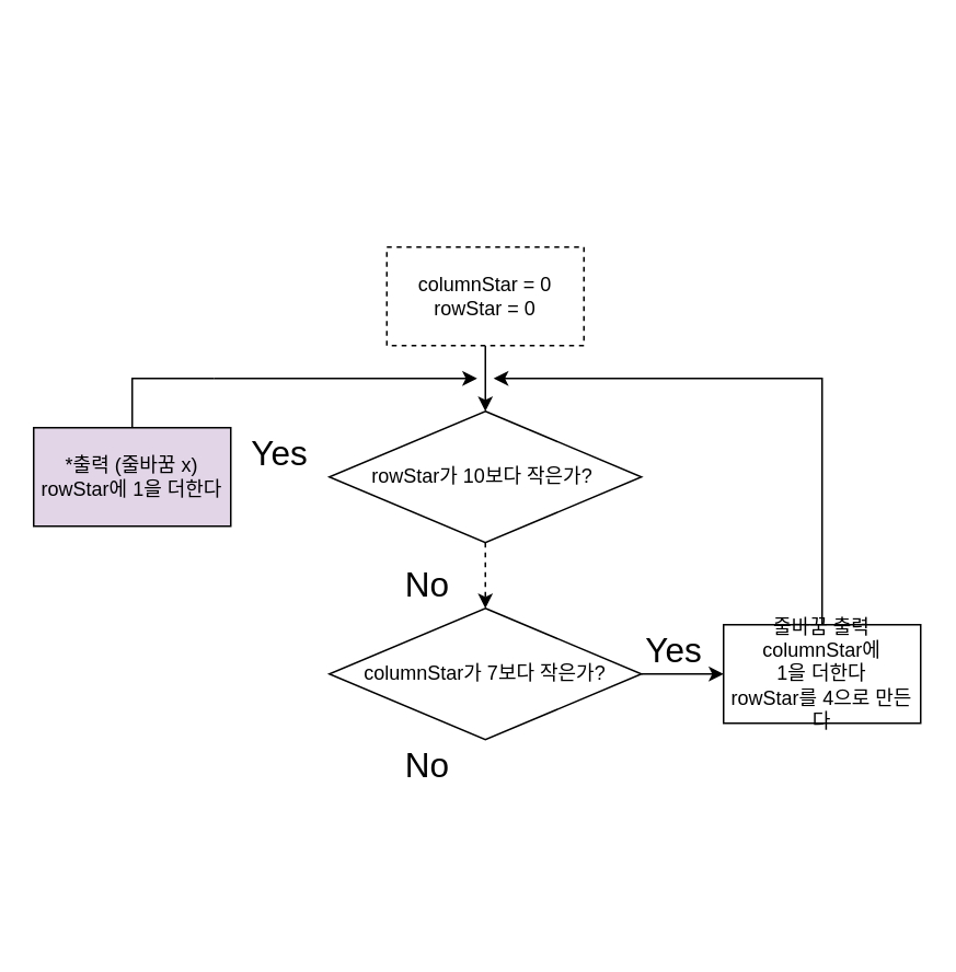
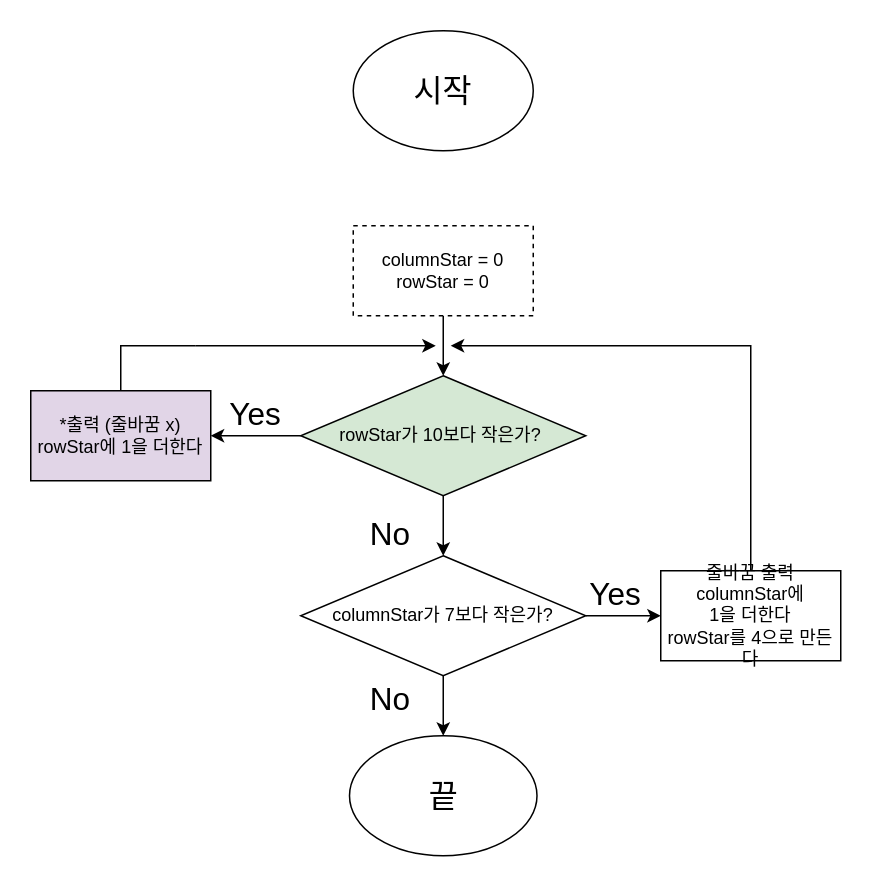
  <mxCell id="0" />
  <mxCell id="1" parent="0" />
+ <mxCell id="2" value="&lt;span style=&quot;font-size: 21px;&quot;&gt;시작&lt;/span&gt;" style="ellipse;whiteSpace=wrap;html=1;" vertex="1" parent="1"><mxGeometry x="235" y="20" width="120" height="80" as="geometry" /></mxCell>
  <mxCell id="3" value="" style="edgeStyle=orthogonalEdgeStyle;rounded=0;orthogonalLoop=1;jettySize=auto;html=1;fontSize=21;" edge="1" parent="1" source="5" target="12"><mxGeometry relative="1" as="geometry" /></mxCell>
+ <mxCell id="4" value="" style="edgeStyle=orthogonalEdgeStyle;rounded=0;orthogonalLoop=1;jettySize=auto;html=1;fontSize=21;" edge="1" parent="1" source="5" target="19"><mxGeometry relative="1" as="geometry" /></mxCell>
  <mxCell id="5" value="columnStar가 7보다 작은가?" style="rhombus;whiteSpace=wrap;html=1;fontSize=12;" vertex="1" parent="1"><mxGeometry x="200" y="370" width="190" height="80" as="geometry" /></mxCell>
  <mxCell id="6" value="" style="edgeStyle=orthogonalEdgeStyle;rounded=0;orthogonalLoop=1;jettySize=auto;html=1;fontSize=21;" edge="1" parent="1" source="7" target="11"><mxGeometry relative="1" as="geometry" /></mxCell>
  <mxCell id="7" value="columnStar = 0&lt;br&gt;rowStar = 0" style="rounded=0;whiteSpace=wrap;html=1;fontSize=12;dashed=1;" vertex="1" parent="1"><mxGeometry x="235" y="150" width="120" height="60" as="geometry" /></mxCell>
  <mxCell id="8" value="*출력 (줄바꿈 x)&lt;br&gt;rowStar에 1을 더한다" style="rounded=0;whiteSpace=wrap;html=1;fontSize=12;fillColor=#e1d5e7;" vertex="1" parent="1"><mxGeometry x="20" y="260" width="120" height="60" as="geometry" /></mxCell>
- <mxCell id="10" value="" style="edgeStyle=orthogonalEdgeStyle;rounded=0;orthogonalLoop=1;jettySize=auto;html=1;fontSize=21;dashed=1;" edge="1" parent="1" source="11" target="5"><mxGeometry relative="1" as="geometry" /></mxCell>
- <mxCell id="11" value="rowStar가 10보다 작은가?&amp;nbsp;" style="rhombus;whiteSpace=wrap;html=1;fontSize=12;" vertex="1" parent="1"><mxGeometry x="200" y="250" width="190" height="80" as="geometry" /></mxCell>
+ <mxCell id="9" value="" style="edgeStyle=orthogonalEdgeStyle;rounded=0;orthogonalLoop=1;jettySize=auto;html=1;fontSize=21;" edge="1" parent="1" source="11" target="8"><mxGeometry relative="1" as="geometry" /></mxCell>
+ <mxCell id="10" value="" style="edgeStyle=orthogonalEdgeStyle;rounded=0;orthogonalLoop=1;jettySize=auto;html=1;fontSize=21;" edge="1" parent="1" source="11" target="5"><mxGeometry relative="1" as="geometry" /></mxCell>
+ <mxCell id="11" value="rowStar가 10보다 작은가?&amp;nbsp;" style="rhombus;whiteSpace=wrap;html=1;fontSize=12;fillColor=#d5e8d4;" vertex="1" parent="1"><mxGeometry x="200" y="250" width="190" height="80" as="geometry" /></mxCell>
  <mxCell id="12" value="줄바꿈 출력&lt;br&gt;columnStar에 &lt;br&gt;1을 더한다&lt;br&gt;rowStar를 4으로 만든다" style="rounded=0;whiteSpace=wrap;html=1;fontSize=12;" vertex="1" parent="1"><mxGeometry x="440" y="380" width="120" height="60" as="geometry" /></mxCell>
  <mxCell id="13" value="Yes" style="text;strokeColor=none;align=center;fillColor=none;html=1;verticalAlign=middle;whiteSpace=wrap;rounded=0;fontSize=21;" vertex="1" parent="1"><mxGeometry x="140" y="260" width="60" height="30" as="geometry" /></mxCell>
  <mxCell id="14" value="" style="endArrow=none;html=1;rounded=0;fontSize=21;" edge="1" parent="1"><mxGeometry width="50" height="50" relative="1" as="geometry"><mxPoint x="80" y="260" as="sourcePoint" /><mxPoint x="130" y="230" as="targetPoint" /><Array as="points"><mxPoint x="80" y="230" /><mxPoint x="100" y="230" /></Array></mxGeometry></mxCell>
  <mxCell id="15" value="" style="endArrow=classic;html=1;rounded=0;fontSize=21;" edge="1" parent="1"><mxGeometry width="50" height="50" relative="1" as="geometry"><mxPoint x="130" y="230" as="sourcePoint" /><mxPoint x="290" y="230" as="targetPoint" /></mxGeometry></mxCell>
  <mxCell id="16" value="No" style="text;strokeColor=none;align=center;fillColor=none;html=1;verticalAlign=middle;whiteSpace=wrap;rounded=0;fontSize=21;" vertex="1" parent="1"><mxGeometry x="230" y="340" width="60" height="30" as="geometry" /></mxCell>
  <mxCell id="17" value="Yes" style="text;strokeColor=none;align=center;fillColor=none;html=1;verticalAlign=middle;whiteSpace=wrap;rounded=0;fontSize=21;" vertex="1" parent="1"><mxGeometry x="380" y="380" width="60" height="30" as="geometry" /></mxCell>
  <mxCell id="18" value="" style="endArrow=classic;html=1;rounded=0;fontSize=21;" edge="1" parent="1"><mxGeometry width="50" height="50" relative="1" as="geometry"><mxPoint x="500" y="380" as="sourcePoint" /><mxPoint x="300" y="230" as="targetPoint" /><Array as="points"><mxPoint x="500" y="230" /></Array></mxGeometry></mxCell>
+ <mxCell id="19" value="&lt;span style=&quot;font-size: 21px;&quot;&gt;끝&lt;/span&gt;" style="ellipse;whiteSpace=wrap;html=1;" vertex="1" parent="1"><mxGeometry x="232.5" y="490" width="125" height="80" as="geometry" /></mxCell>
  <mxCell id="20" value="No" style="text;strokeColor=none;align=center;fillColor=none;html=1;verticalAlign=middle;whiteSpace=wrap;rounded=0;fontSize=21;" vertex="1" parent="1"><mxGeometry x="230" y="450" width="60" height="30" as="geometry" /></mxCell>
